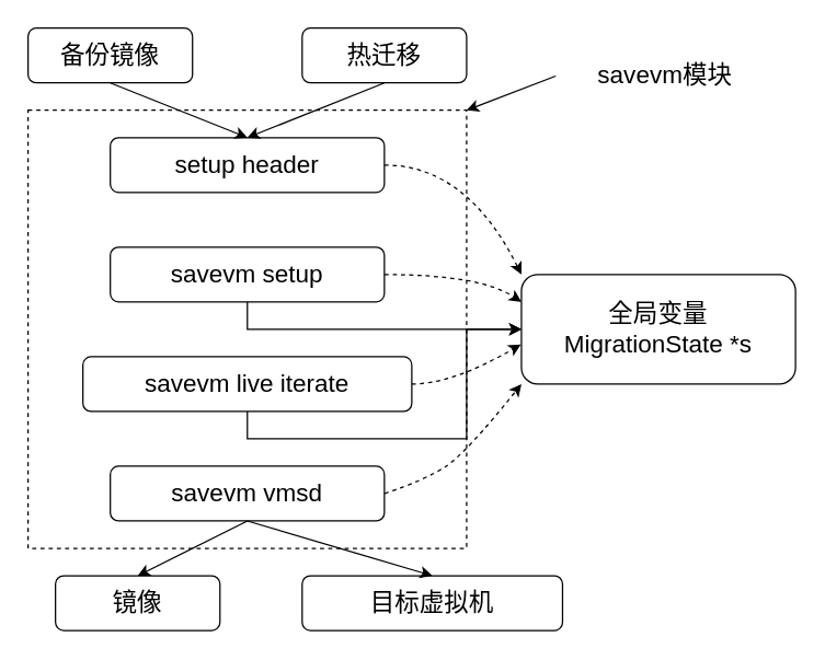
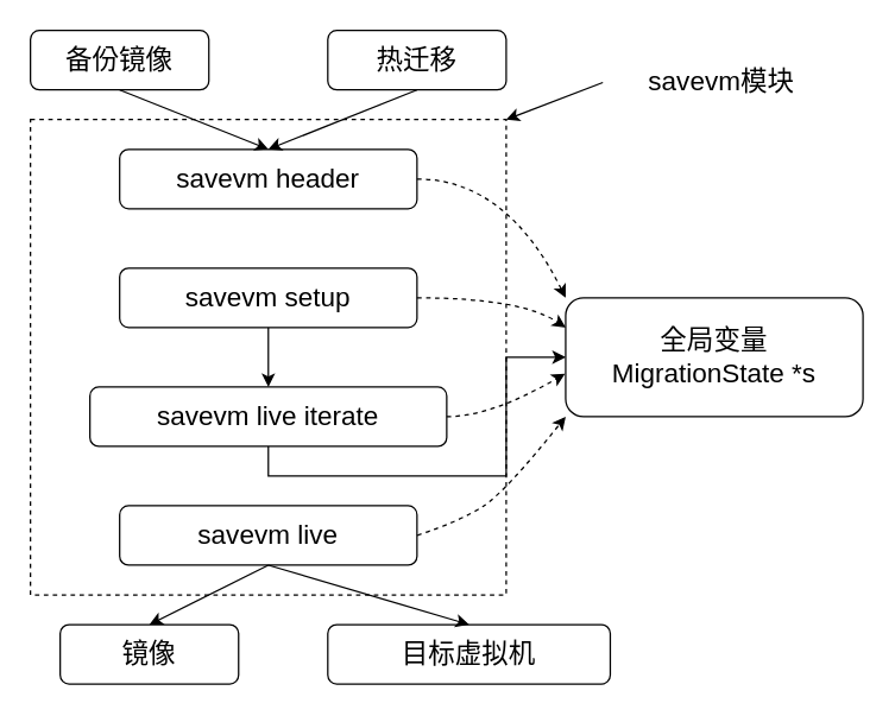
  <mxCell id="0" />
  <mxCell id="1" parent="0" />
  <mxCell id="2" value="" style="rounded=0;whiteSpace=wrap;html=1;fontSize=18;fontColor=#FF0000;dashed=1;fillColor=none;" parent="1" vertex="1"><mxGeometry x="20" y="80" width="320" height="320" as="geometry" /></mxCell>
  <mxCell id="3" value="&lt;font style=&quot;font-size: 18px;&quot;&gt;备份镜像&lt;/font&gt;" style="rounded=1;whiteSpace=wrap;html=1;" parent="1" vertex="1"><mxGeometry x="20" y="20" width="120" height="40" as="geometry" /></mxCell>
  <mxCell id="4" value="热迁移" style="rounded=1;whiteSpace=wrap;html=1;fontSize=18;" parent="1" vertex="1"><mxGeometry x="220" y="20" width="120" height="40" as="geometry" /></mxCell>
- <mxCell id="5" value="setup header" style="rounded=1;whiteSpace=wrap;html=1;fontSize=18;" parent="1" vertex="1"><mxGeometry x="80" y="100" width="200" height="40" as="geometry" /></mxCell>
+ <mxCell id="5" value="savevm header" style="rounded=1;whiteSpace=wrap;html=1;fontSize=18;" parent="1" vertex="1"><mxGeometry x="80" y="100" width="200" height="40" as="geometry" /></mxCell>
  <mxCell id="6" value="全局变量&lt;br&gt;MigrationState *s" style="rounded=1;whiteSpace=wrap;html=1;fontSize=18;" parent="1" vertex="1"><mxGeometry x="380" y="200" width="200" height="80" as="geometry" /></mxCell>
- <mxCell id="7" style="edgeStyle=orthogonalEdgeStyle;rounded=0;orthogonalLoop=1;jettySize=auto;html=1;exitX=0.5;exitY=1;exitDx=0;exitDy=0;fontSize=18;" parent="1" source="8" target="6" edge="1"><mxGeometry relative="1" as="geometry" /></mxCell>
+ <mxCell id="7" style="edgeStyle=orthogonalEdgeStyle;rounded=0;orthogonalLoop=1;jettySize=auto;html=1;exitX=0.5;exitY=1;exitDx=0;exitDy=0;entryX=0.5;entryY=0;entryDx=0;entryDy=0;fontSize=18;" parent="1" source="8" target="10" edge="1"><mxGeometry relative="1" as="geometry" /></mxCell>
  <mxCell id="8" value="savevm setup" style="rounded=1;whiteSpace=wrap;html=1;fontSize=18;" parent="1" vertex="1"><mxGeometry x="80" y="180" width="200" height="40" as="geometry" /></mxCell>
  <mxCell id="9" style="edgeStyle=orthogonalEdgeStyle;rounded=0;orthogonalLoop=1;jettySize=auto;html=1;exitX=0.5;exitY=1;exitDx=0;exitDy=0;fontSize=18;" parent="1" source="10" target="6" edge="1"><mxGeometry relative="1" as="geometry" /></mxCell>
  <mxCell id="10" value="savevm live iterate" style="rounded=1;whiteSpace=wrap;html=1;fontSize=18;" parent="1" vertex="1"><mxGeometry x="60" y="260" width="240" height="40" as="geometry" /></mxCell>
- <mxCell id="11" value="savevm vmsd" style="rounded=1;whiteSpace=wrap;html=1;fontSize=18;" parent="1" vertex="1"><mxGeometry x="80" y="340" width="200" height="40" as="geometry" /></mxCell>
+ <mxCell id="11" value="savevm live" style="rounded=1;whiteSpace=wrap;html=1;fontSize=18;" parent="1" vertex="1"><mxGeometry x="80" y="340" width="200" height="40" as="geometry" /></mxCell>
  <mxCell id="12" value="" style="endArrow=classic;html=1;rounded=0;fontSize=18;entryX=0.5;entryY=0;entryDx=0;entryDy=0;" parent="1" target="5" edge="1"><mxGeometry width="50" height="50" relative="1" as="geometry"><mxPoint x="80" y="60" as="sourcePoint" /><mxPoint x="130" y="10" as="targetPoint" /></mxGeometry></mxCell>
  <mxCell id="13" value="" style="endArrow=classic;html=1;rounded=0;fontSize=18;entryX=0.5;entryY=0;entryDx=0;entryDy=0;" parent="1" target="5" edge="1"><mxGeometry width="50" height="50" relative="1" as="geometry"><mxPoint x="280" y="60" as="sourcePoint" /><mxPoint x="290" y="70" as="targetPoint" /></mxGeometry></mxCell>
  <mxCell id="14" value="镜像" style="rounded=1;whiteSpace=wrap;html=1;fontSize=18;" parent="1" vertex="1"><mxGeometry x="40" y="420" width="120" height="40" as="geometry" /></mxCell>
  <mxCell id="15" value="目标虚拟机" style="rounded=1;whiteSpace=wrap;html=1;fontSize=18;" parent="1" vertex="1"><mxGeometry x="220" y="420" width="190" height="40" as="geometry" /></mxCell>
  <mxCell id="16" value="" style="endArrow=classic;html=1;rounded=0;fontSize=18;entryX=0.5;entryY=0;entryDx=0;entryDy=0;" parent="1" target="14" edge="1"><mxGeometry width="50" height="50" relative="1" as="geometry"><mxPoint x="180" y="380" as="sourcePoint" /><mxPoint x="230" y="330" as="targetPoint" /></mxGeometry></mxCell>
  <mxCell id="17" value="" style="endArrow=classic;html=1;rounded=0;fontSize=18;entryX=0.5;entryY=0;entryDx=0;entryDy=0;" parent="1" target="15" edge="1"><mxGeometry width="50" height="50" relative="1" as="geometry"><mxPoint x="180" y="380" as="sourcePoint" /><mxPoint x="230" y="330" as="targetPoint" /></mxGeometry></mxCell>
  <mxCell id="18" value="" style="curved=1;endArrow=classic;html=1;rounded=0;fontSize=18;entryX=0;entryY=0.25;entryDx=0;entryDy=0;dashed=1;" parent="1" target="6" edge="1"><mxGeometry width="50" height="50" relative="1" as="geometry"><mxPoint x="280" y="200" as="sourcePoint" /><mxPoint x="330" y="150" as="targetPoint" /><Array as="points"><mxPoint x="350" y="200" /></Array></mxGeometry></mxCell>
  <mxCell id="19" value="" style="curved=1;endArrow=classic;html=1;rounded=0;fontSize=18;entryX=-0.002;entryY=0.638;entryDx=0;entryDy=0;entryPerimeter=0;dashed=1;" parent="1" target="6" edge="1"><mxGeometry width="50" height="50" relative="1" as="geometry"><mxPoint x="300" y="280" as="sourcePoint" /><mxPoint x="350" y="230" as="targetPoint" /><Array as="points"><mxPoint x="330" y="280" /></Array></mxGeometry></mxCell>
  <mxCell id="20" value="" style="curved=1;endArrow=classic;html=1;rounded=0;fontSize=18;entryX=0;entryY=1;entryDx=0;entryDy=0;dashed=1;" parent="1" target="6" edge="1"><mxGeometry width="50" height="50" relative="1" as="geometry"><mxPoint x="280" y="360" as="sourcePoint" /><mxPoint x="330" y="310" as="targetPoint" /><Array as="points"><mxPoint x="310" y="350" /><mxPoint x="340" y="330" /></Array></mxGeometry></mxCell>
  <mxCell id="21" value="" style="curved=1;endArrow=classic;html=1;rounded=0;fontSize=18;entryX=0;entryY=0;entryDx=0;entryDy=0;dashed=1;" parent="1" target="6" edge="1"><mxGeometry width="50" height="50" relative="1" as="geometry"><mxPoint x="280" y="120" as="sourcePoint" /><mxPoint x="330" y="70" as="targetPoint" /><Array as="points"><mxPoint x="340" y="120" /></Array></mxGeometry></mxCell>
  <mxCell id="22" value="&lt;font color=&quot;#000000&quot;&gt;savevm模块&lt;/font&gt;" style="text;html=1;strokeColor=none;fillColor=none;align=center;verticalAlign=middle;whiteSpace=wrap;rounded=0;dashed=1;fontSize=18;fontColor=#FF0000;" parent="1" vertex="1"><mxGeometry x="405" y="40" width="160" height="30" as="geometry" /></mxCell>
  <mxCell id="23" value="" style="endArrow=classic;html=1;rounded=0;fontSize=18;fontColor=#000000;entryX=1;entryY=0;entryDx=0;entryDy=0;exitX=0;exitY=0.5;exitDx=0;exitDy=0;" parent="1" source="22" target="2" edge="1"><mxGeometry width="50" height="50" relative="1" as="geometry"><mxPoint x="380" y="70" as="sourcePoint" /><mxPoint x="430" y="20" as="targetPoint" /></mxGeometry></mxCell>
